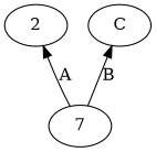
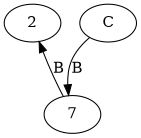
  digraph {
    n1 [label=2]
    n2 [label=C]
    n3 [label=7]
    subgraph sub_1 {
      rank=same
      n1
      n2
    }
    subgraph sub_2 {
      rank=same
      n3
    }
-   n3 -> n1 [label=A]
-   n3 -> n2 [label=B]
+   n3 -> n1 [label=B]
+   n2 -> n3 [label=B]
  }
